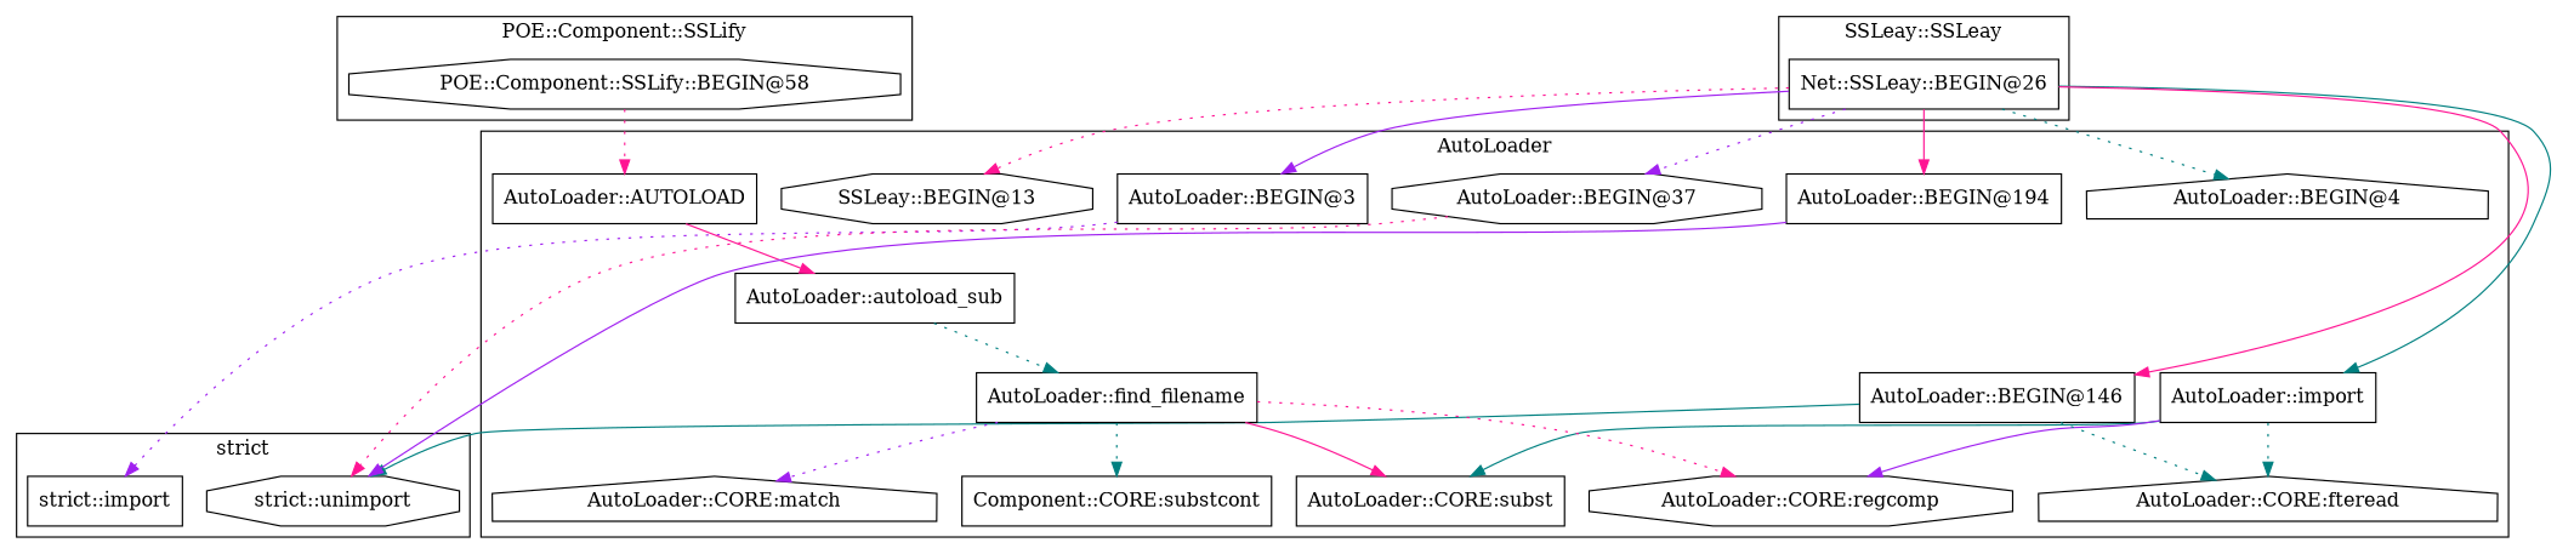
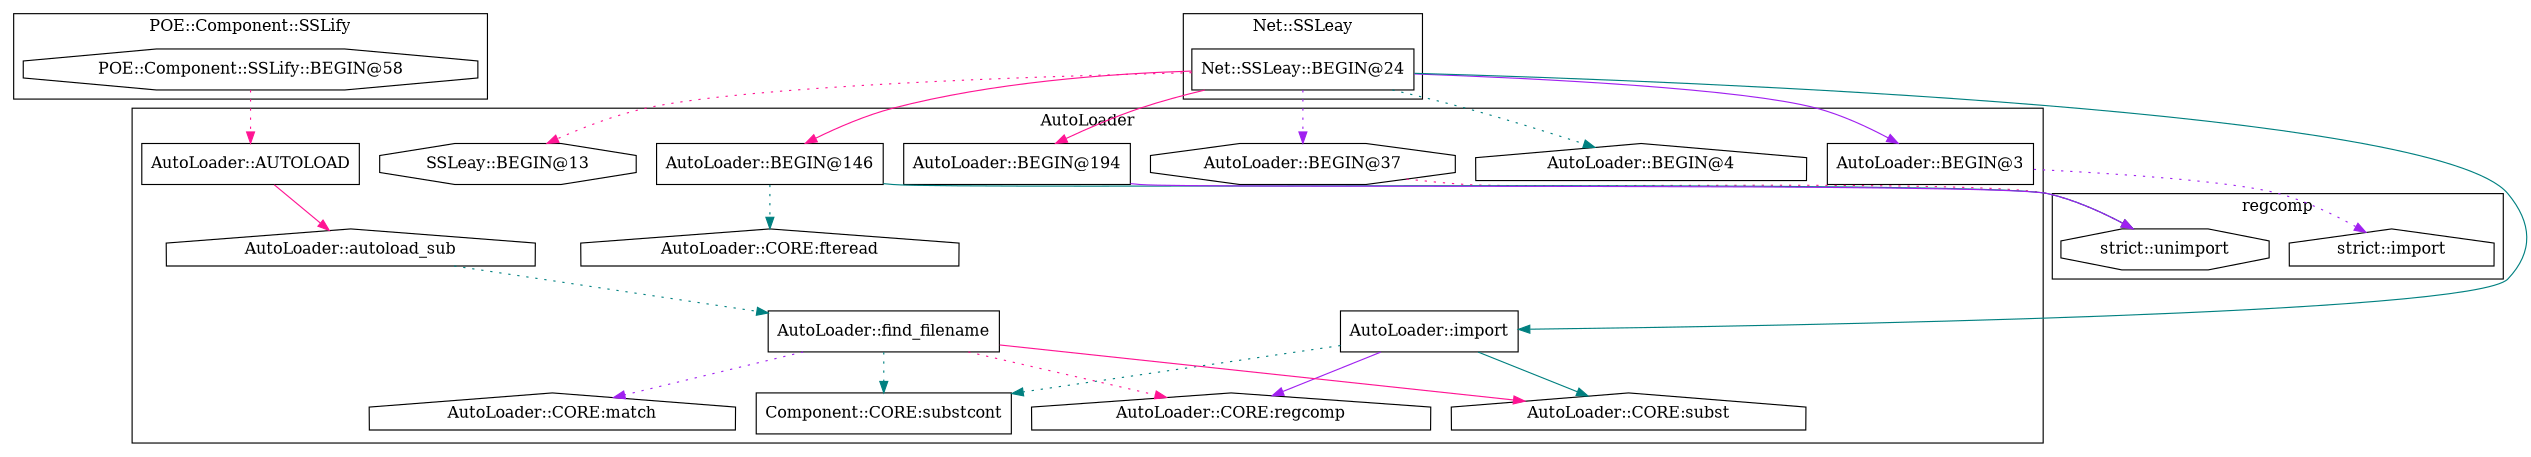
  digraph {
    node [shape=box]
    edge [color=deeppink style=dotted]
    "strict::unimport" [shape=octagon]
-   "strict::import"
-   "Net::SSLeay::BEGIN@24" [label="Net::SSLeay::BEGIN@26"]
+   "strict::import" [shape=house]
+   "Net::SSLeay::BEGIN@24"
    "POE::Component::SSLify::BEGIN@58" [shape=octagon]
    n5 [label="SSLeay::BEGIN@13" shape=octagon]
    "AutoLoader::BEGIN@3"
    "AutoLoader::import"
-   "AutoLoader::CORE:subst"
+   "AutoLoader::CORE:subst" [shape=house]
    "AutoLoader::BEGIN@4" [shape=house]
    "AutoLoader::CORE:fteread" [shape=house]
    "AutoLoader::BEGIN@37" [shape=octagon]
    "AutoLoader::BEGIN@146"
-   "AutoLoader::autoload_sub"
+   "AutoLoader::autoload_sub" [shape=house]
    "AutoLoader::AUTOLOAD"
    "AutoLoader::find_filename"
    "AutoLoader::BEGIN@194"
    n17 [label="Component::CORE:substcont"]
    "AutoLoader::CORE:match" [shape=house]
-   "AutoLoader::CORE:regcomp" [shape=octagon]
+   "AutoLoader::CORE:regcomp" [shape=house]
    subgraph cluster_1 {
-     label="strict"
+     label=regcomp
      "strict::unimport"
      "strict::import"
    }
    subgraph cluster_2 {
-     label="SSLeay::SSLeay"
+     label="Net::SSLeay"
      "Net::SSLeay::BEGIN@24"
    }
    subgraph cluster_3 {
      label="POE::Component::SSLify"
      "POE::Component::SSLify::BEGIN@58"
    }
    subgraph cluster_4 {
      label=AutoLoader
      n5
      "AutoLoader::BEGIN@3"
      "AutoLoader::import"
      "AutoLoader::CORE:subst"
      "AutoLoader::BEGIN@4"
      "AutoLoader::CORE:fteread"
      "AutoLoader::BEGIN@37"
      "AutoLoader::BEGIN@146"
      "AutoLoader::autoload_sub"
      "AutoLoader::AUTOLOAD"
      "AutoLoader::find_filename"
      "AutoLoader::BEGIN@194"
      n17
      "AutoLoader::CORE:match"
      "AutoLoader::CORE:regcomp"
    }
    "Net::SSLeay::BEGIN@24" -> n5
    "Net::SSLeay::BEGIN@24" -> "AutoLoader::BEGIN@3" [color=purple style=solid]
    "Net::SSLeay::BEGIN@24" -> "AutoLoader::import" [color=teal style=solid]
    "Net::SSLeay::BEGIN@24" -> "AutoLoader::BEGIN@4" [color=teal]
    "Net::SSLeay::BEGIN@24" -> "AutoLoader::BEGIN@37" [color=purple]
    "Net::SSLeay::BEGIN@24" -> "AutoLoader::BEGIN@146" [style=solid]
    "Net::SSLeay::BEGIN@24" -> "AutoLoader::BEGIN@194" [style=solid]
    "POE::Component::SSLify::BEGIN@58" -> "AutoLoader::AUTOLOAD"
    "AutoLoader::BEGIN@3" -> "strict::import" [color=purple]
    "AutoLoader::import" -> "AutoLoader::CORE:subst" [color=teal style=solid]
-   "AutoLoader::import" -> "AutoLoader::CORE:fteread" [color=teal]
+   "AutoLoader::import" -> n17 [color=teal]
    "AutoLoader::import" -> "AutoLoader::CORE:regcomp" [color=purple style=solid]
    "AutoLoader::BEGIN@37" -> "strict::unimport"
    "AutoLoader::BEGIN@146" -> "strict::unimport" [color=teal style=solid]
    "AutoLoader::BEGIN@146" -> "AutoLoader::CORE:fteread" [color=teal]
    "AutoLoader::autoload_sub" -> "AutoLoader::find_filename" [color=teal]
    "AutoLoader::AUTOLOAD" -> "AutoLoader::autoload_sub" [style=solid]
    "AutoLoader::find_filename" -> "AutoLoader::CORE:subst" [style=solid]
    "AutoLoader::find_filename" -> n17 [color=teal]
    "AutoLoader::find_filename" -> "AutoLoader::CORE:match" [color=purple]
    "AutoLoader::find_filename" -> "AutoLoader::CORE:regcomp"
    "AutoLoader::BEGIN@194" -> "strict::unimport" [color=purple style=solid]
  }
